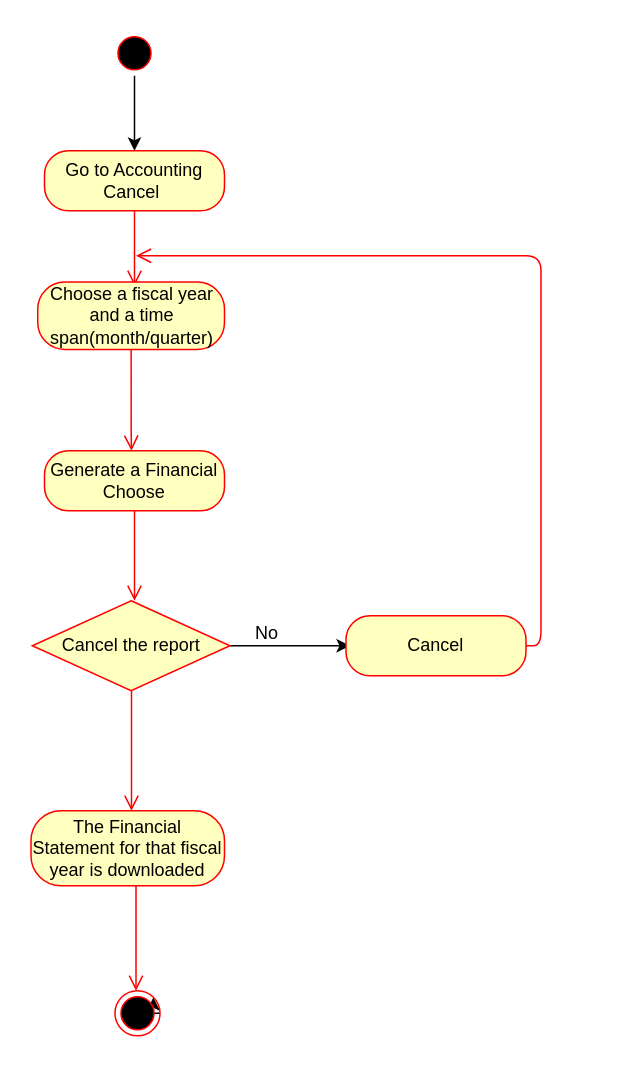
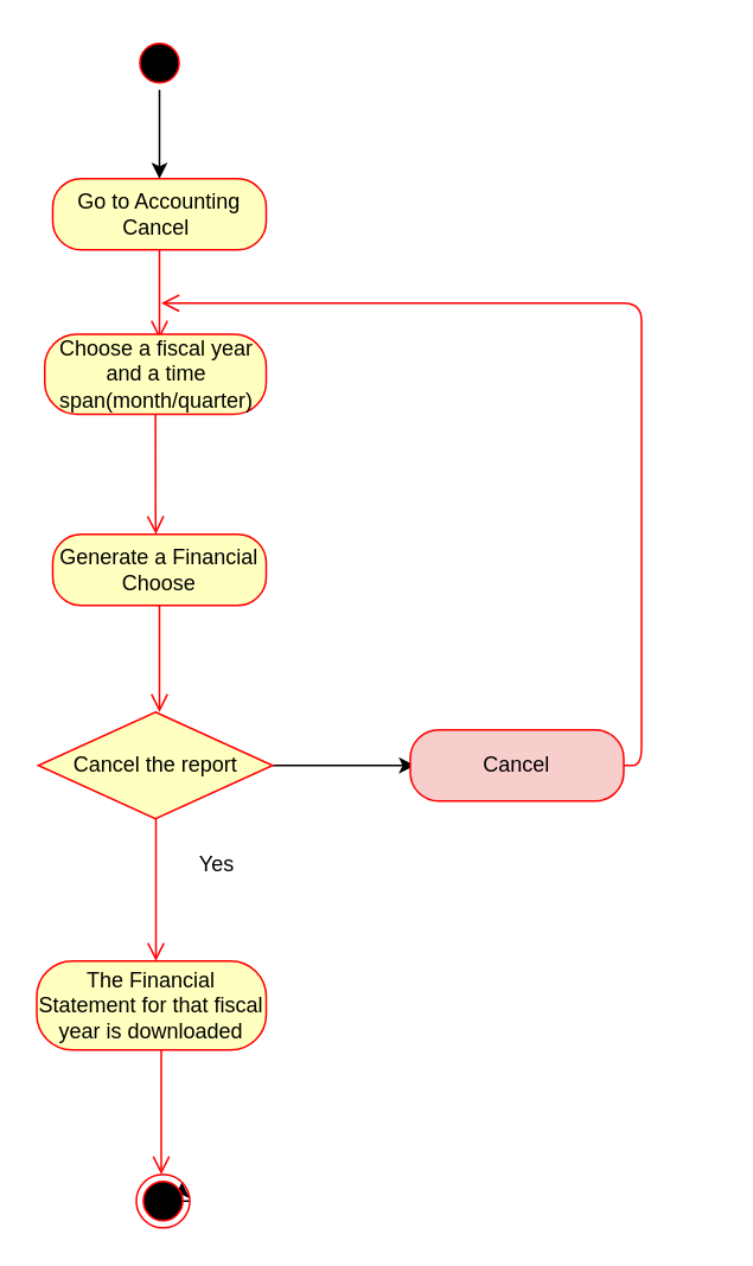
  <mxCell id="0" />
  <mxCell id="1" parent="0" />
  <mxCell id="2" style="edgeStyle=orthogonalEdgeStyle;rounded=0;orthogonalLoop=1;jettySize=auto;html=1;exitX=0.5;exitY=1;exitDx=0;exitDy=0;" parent="1" edge="1"><mxGeometry relative="1" as="geometry"><mxPoint x="100" y="120" as="sourcePoint" /><mxPoint x="100" y="120" as="targetPoint" /></mxGeometry></mxCell>
  <mxCell id="3" value="Go to Accounting Cancel&amp;nbsp;" style="rounded=1;whiteSpace=wrap;html=1;arcSize=40;fontColor=#000000;fillColor=#ffffc0;strokeColor=#ff0000;" parent="1" vertex="1"><mxGeometry x="29" y="100" width="120" height="40" as="geometry" /></mxCell>
  <mxCell id="4" value="" style="edgeStyle=orthogonalEdgeStyle;html=1;verticalAlign=bottom;endArrow=open;endSize=8;strokeColor=#ff0000;entryX=0.5;entryY=0;entryDx=0;entryDy=0;" parent="1" source="3" edge="1"><mxGeometry relative="1" as="geometry"><mxPoint x="89" y="190" as="targetPoint" /><Array as="points" /></mxGeometry></mxCell>
  <mxCell id="5" value="" style="edgeStyle=orthogonalEdgeStyle;rounded=0;orthogonalLoop=1;jettySize=auto;html=1;entryX=0.5;entryY=0;entryDx=0;entryDy=0;" parent="1" source="6" target="3" edge="1"><mxGeometry relative="1" as="geometry"><mxPoint x="89" y="110" as="targetPoint" /></mxGeometry></mxCell>
  <mxCell id="6" value="" style="ellipse;html=1;shape=startState;fillColor=#000000;strokeColor=#ff0000;" parent="1" vertex="1"><mxGeometry x="74" width="30" height="30" as="geometry" y="20" /></mxCell>
  <mxCell id="7" style="edgeStyle=orthogonalEdgeStyle;rounded=0;orthogonalLoop=1;jettySize=auto;html=1;exitX=1;exitY=0.5;exitDx=0;exitDy=0;entryX=1;entryY=0;entryDx=0;entryDy=0;" parent="1" source="11" target="11" edge="1"><mxGeometry relative="1" as="geometry" /></mxCell>
  <mxCell id="8" value="Choose a fiscal year and a time span(month/quarter)" style="rounded=1;whiteSpace=wrap;html=1;arcSize=40;fontColor=#000000;fillColor=#ffffc0;strokeColor=#ff0000;" parent="1" vertex="1"><mxGeometry x="24.5" y="187.5" width="124.5" height="45" as="geometry" /></mxCell>
  <mxCell id="9" value="" style="edgeStyle=orthogonalEdgeStyle;html=1;verticalAlign=bottom;endArrow=open;endSize=8;strokeColor=#ff0000;exitX=0.5;exitY=1;exitDx=0;exitDy=0;" parent="1" source="8" edge="1"><mxGeometry relative="1" as="geometry"><mxPoint x="87" y="300" as="targetPoint" /><mxPoint x="120" y="360" as="sourcePoint" /><Array as="points"><mxPoint x="87" y="290" /></Array></mxGeometry></mxCell>
  <mxCell id="10" value="&lt;span style=&quot;color: rgba(0 , 0 , 0 , 0) ; font-family: monospace ; font-size: 0px&quot;&gt;%3CmxGraphModel%3E%3Croot%3E%3CmxCell%20id%3D%220%22%2F%3E%3CmxCell%20id%3D%221%22%20parent%3D%220%22%2F%3E%3CmxCell%20id%3D%222%22%20value%3D%22%22%20style%3D%22edgeStyle%3DorthogonalEdgeStyle%3Bhtml%3D1%3BverticalAlign%3Dbottom%3BendArrow%3Dopen%3BendSize%3D8%3BstrokeColor%3D%23ff0000%3B%22%20edge%3D%221%22%20parent%3D%221%22%3E%3CmxGeometry%20relative%3D%221%22%20as%3D%22geometry%22%3E%3CmxPoint%20x%3D%22535%22%20y%3D%22740%22%20as%3D%22targetPoint%22%2F%3E%3CmxPoint%20x%3D%22535%22%20y%3D%22670%22%20as%3D%22sourcePoint%22%2F%3E%3C%2FmxGeometry%3E%3C%2FmxCell%3E%3C%2Froot%3E%3C%2FmxGraphModel%3E&lt;/span&gt;" style="text;html=1;align=center;verticalAlign=middle;resizable=0;points=[];autosize=1;" parent="1" vertex="1"><mxGeometry x="381" y="271" width="20" height="20" as="geometry" /></mxCell>
  <mxCell id="11" value="" style="ellipse;html=1;shape=endState;fillColor=#000000;strokeColor=#ff0000;" parent="1" vertex="1"><mxGeometry x="76" y="660" width="30" height="30" as="geometry" /></mxCell>
  <mxCell id="12" value="" style="edgeStyle=orthogonalEdgeStyle;rounded=0;orthogonalLoop=1;jettySize=auto;html=1;" parent="1" source="13" edge="1"><mxGeometry relative="1" as="geometry"><mxPoint x="232.63" y="430" as="targetPoint" /></mxGeometry></mxCell>
  <mxCell id="13" value="Cancel the report" style="rhombus;whiteSpace=wrap;html=1;fillColor=#ffffc0;strokeColor=#ff0000;" parent="1" vertex="1"><mxGeometry x="20.88" y="400" width="131.75" height="60" as="geometry" /></mxCell>
  <mxCell id="14" value="Generate a Financial Choose" style="rounded=1;whiteSpace=wrap;html=1;arcSize=40;fontColor=#000000;fillColor=#ffffc0;strokeColor=#ff0000;" parent="1" vertex="1"><mxGeometry x="29" y="300" width="120" height="40" as="geometry" /></mxCell>
  <mxCell id="15" value="" style="edgeStyle=orthogonalEdgeStyle;html=1;verticalAlign=bottom;endArrow=open;endSize=8;strokeColor=#ff0000;" parent="1" source="14" edge="1"><mxGeometry relative="1" as="geometry"><mxPoint x="89" y="400" as="targetPoint" /><Array as="points"><mxPoint x="89" y="390" /><mxPoint x="89" y="390" /></Array></mxGeometry></mxCell>
  <mxCell id="16" value="" style="edgeStyle=orthogonalEdgeStyle;html=1;verticalAlign=bottom;endArrow=open;endSize=8;strokeColor=#ff0000;exitX=0.5;exitY=1;exitDx=0;exitDy=0;" parent="1" source="13" edge="1"><mxGeometry relative="1" as="geometry"><mxPoint x="87" y="540" as="targetPoint" /><mxPoint x="90" y="470" as="sourcePoint" /><Array as="points"><mxPoint x="87" y="540" /></Array></mxGeometry></mxCell>
+ <mxCell id="17" value="Yes" style="text;html=1;align=center;verticalAlign=middle;resizable=0;points=[];autosize=1;" parent="1" vertex="1"><mxGeometry x="106" y="476" width="30" height="20" as="geometry" /></mxCell>
  <mxCell id="18" value="The Financial Statement for that fiscal year is downloaded" style="rounded=1;whiteSpace=wrap;html=1;arcSize=40;fontColor=#000000;fillColor=#ffffc0;strokeColor=#ff0000;" parent="1" vertex="1"><mxGeometry x="20" y="540" width="129" height="50" as="geometry" /></mxCell>
  <mxCell id="19" value="" style="edgeStyle=orthogonalEdgeStyle;html=1;verticalAlign=bottom;endArrow=open;endSize=8;strokeColor=#ff0000;" parent="1" source="18" edge="1"><mxGeometry relative="1" as="geometry"><mxPoint x="90" y="660" as="targetPoint" /><Array as="points"><mxPoint x="90" y="660" /></Array></mxGeometry></mxCell>
- <mxCell id="20" value="Cancel" style="rounded=1;whiteSpace=wrap;html=1;arcSize=40;fontColor=#000000;fillColor=#ffffc0;strokeColor=#ff0000;" parent="1" vertex="1"><mxGeometry x="230" y="410" width="120" height="40" as="geometry" /></mxCell>
+ <mxCell id="20" value="Cancel" style="rounded=1;whiteSpace=wrap;html=1;arcSize=40;fontColor=#000000;fillColor=#f8cecc;strokeColor=#ff0000;" parent="1" vertex="1"><mxGeometry x="230" y="410" width="120" height="40" as="geometry" /></mxCell>
  <mxCell id="21" value="" style="edgeStyle=orthogonalEdgeStyle;html=1;verticalAlign=bottom;endArrow=open;endSize=8;strokeColor=#ff0000;" parent="1" source="20" edge="1"><mxGeometry relative="1" as="geometry"><mxPoint x="90" y="170" as="targetPoint" /><Array as="points"><mxPoint x="360" y="430" /><mxPoint x="360" y="170" /></Array></mxGeometry></mxCell>
- <mxCell id="22" value="No" style="text;html=1;align=center;verticalAlign=middle;resizable=0;points=[];autosize=1;" parent="1" vertex="1"><mxGeometry x="162" y="412" width="30" height="20" as="geometry" /></mxCell>
